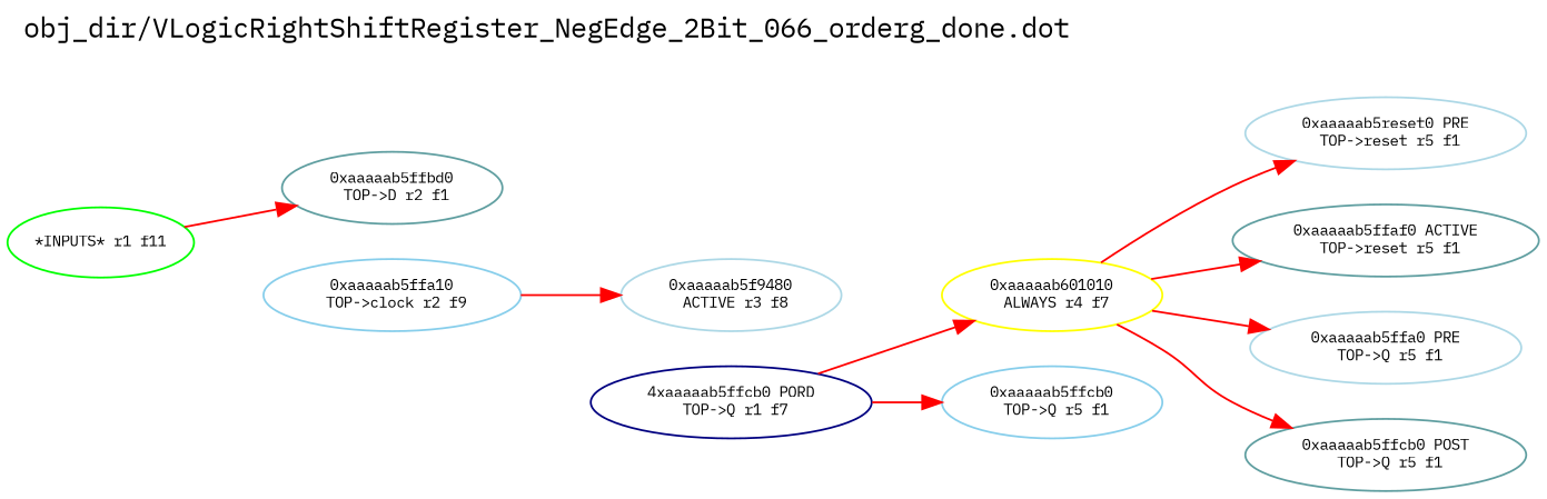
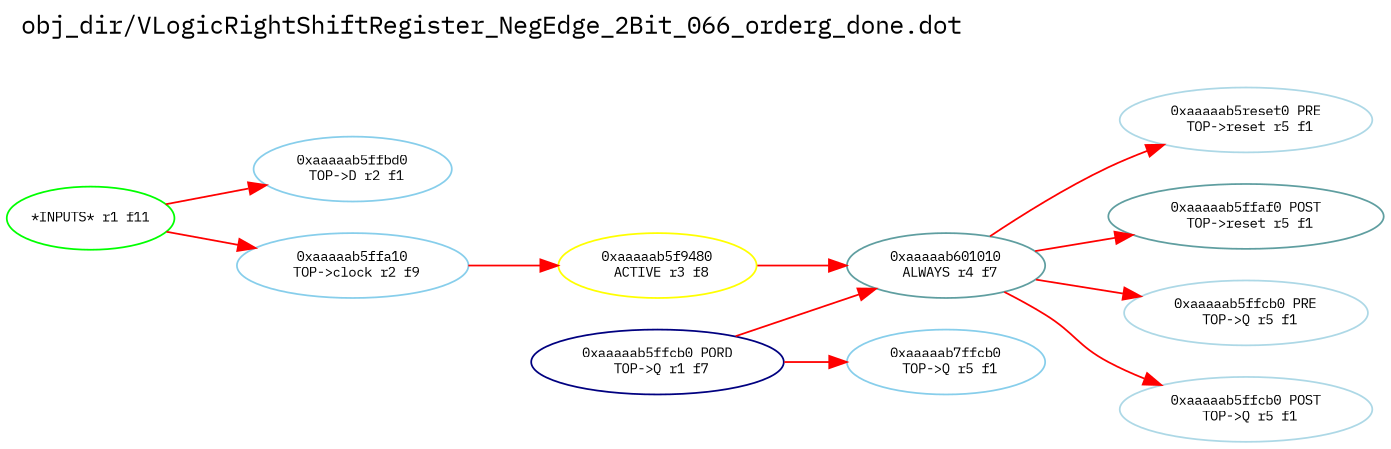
  digraph {
    fontname="IBM Plex Mono"
    label="obj_dir/VLogicRightShiftRegister_NegEdge_2Bit_066_orderg_done.dot"
    labeljust=l
    labelloc=t
    rankdir=LR
    node [color=skyblue fontname="IBM Plex Mono" fontsize=8]
    edge [color=red fontname="IBM Plex Mono" fontsize=8 weight=32]
-   n1 [color=NavyBlue label="4xaaaaab5ffcb0 PORD\n TOP->Q r1 f7"]
-   n2 [color=yellow label="0xaaaaab601010\n ALWAYS r4 f7"]
-   n3 [label="0xaaaaab5ffcb0\n TOP->Q r5 f1"]
+   n1 [color=NavyBlue label="0xaaaaab5ffcb0 PORD\n TOP->Q r1 f7"]
+   n2 [color=CadetBlue label="0xaaaaab601010\n ALWAYS r4 f7"]
+   n3 [label="0xaaaaab7ffcb0\n TOP->Q r5 f1"]
    n4 [color=lightblue label="0xaaaaab5reset0 PRE\n TOP->reset r5 f1"]
-   n5 [color=CadetBlue label="0xaaaaab5ffaf0 ACTIVE\n TOP->reset r5 f1"]
-   n6 [color=lightblue label="0xaaaaab5ffa0 PRE\n TOP->Q r5 f1"]
-   n7 [color=CadetBlue label="0xaaaaab5ffcb0 POST\n TOP->Q r5 f1"]
+   n5 [color=CadetBlue label="0xaaaaab5ffaf0 POST\n TOP->reset r5 f1"]
+   n6 [color=lightblue label="0xaaaaab5ffcb0 PRE\n TOP->Q r5 f1"]
+   n7 [color=lightblue label="0xaaaaab5ffcb0 POST\n TOP->Q r5 f1"]
    n8 [color=green label="*INPUTS* r1 f11"]
-   n9 [color=CadetBlue label="0xaaaaab5ffbd0\n TOP->D r2 f1"]
+   n9 [label="0xaaaaab5ffbd0\n TOP->D r2 f1"]
    n10 [label="0xaaaaab5ffa10\n TOP->clock r2 f9"]
-   n11 [color=lightblue label="0xaaaaab5f9480\n ACTIVE r3 f8"]
+   n11 [color=yellow label="0xaaaaab5f9480\n ACTIVE r3 f8"]
    n1 -> n2
    n1 -> n3
    n2 -> n4
    n2 -> n5 [weight=2]
    n2 -> n6
    n2 -> n7 [weight=2]
    n8 -> n9 [weight=1]
+   n8 -> n10 [weight=1]
    n10 -> n11 [weight=8]
+   n11 -> n2
  }
